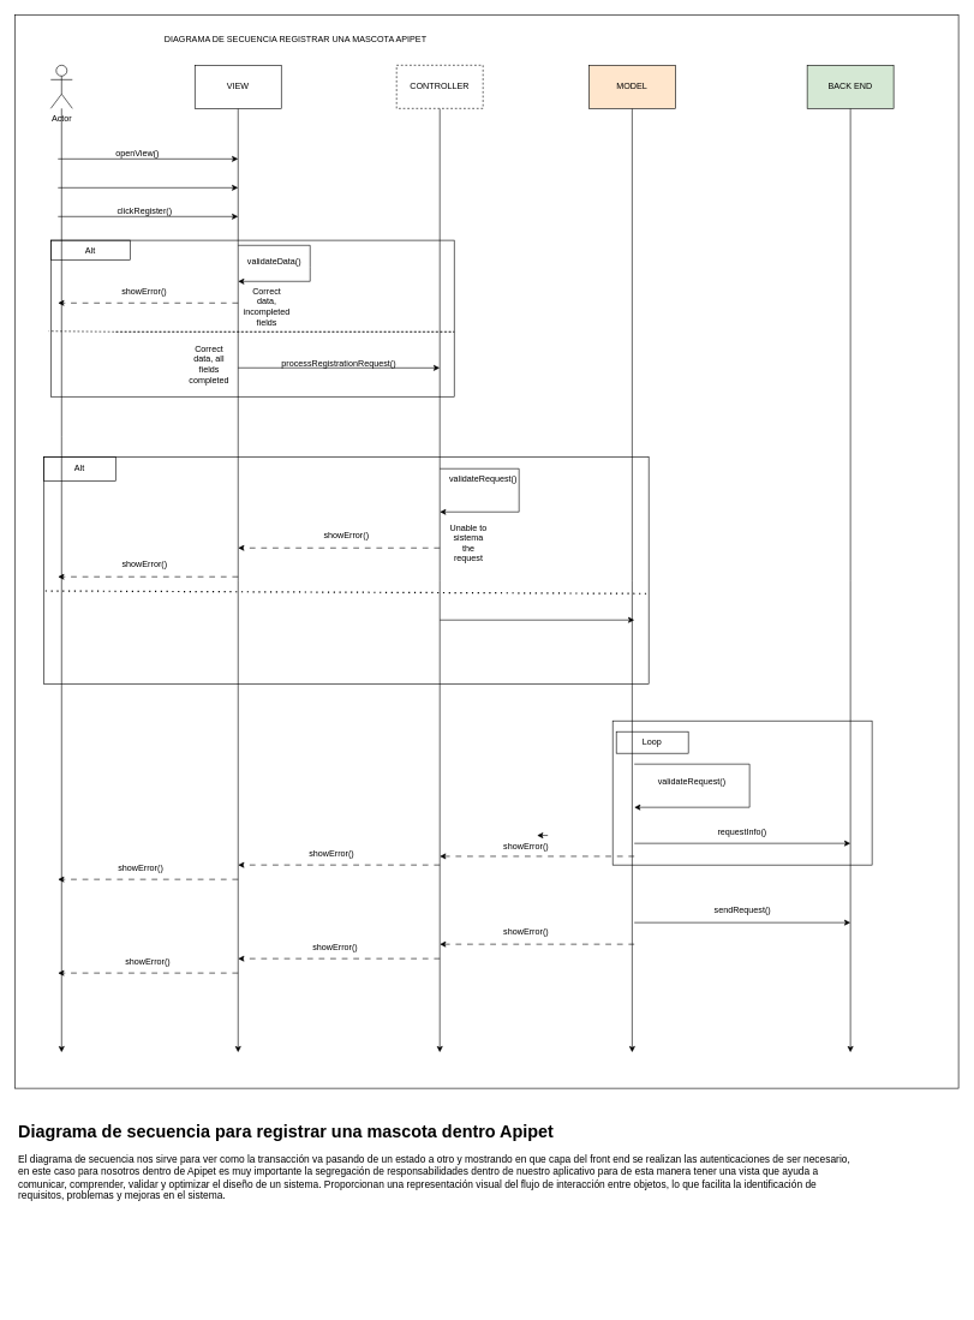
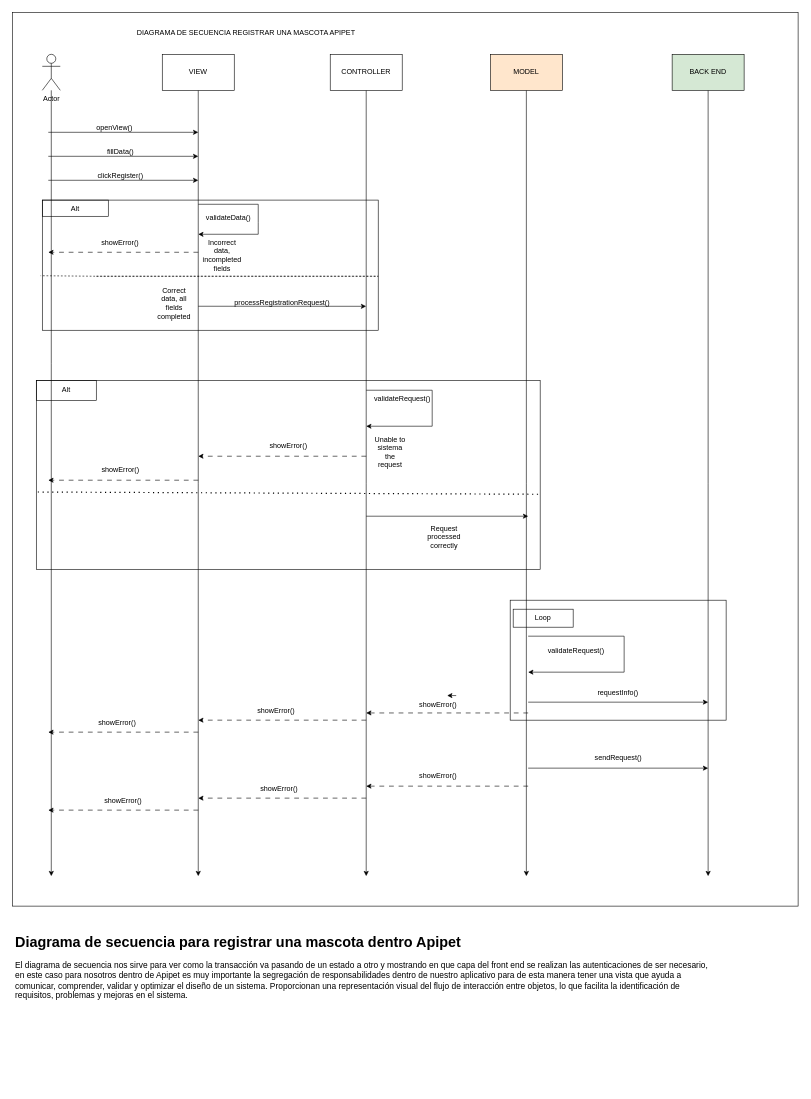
  <mxCell id="0" />
  <mxCell id="1" parent="0" />
  <mxCell id="2" style="edgeStyle=orthogonalEdgeStyle;rounded=0;orthogonalLoop=1;jettySize=auto;html=1;" edge="1" parent="1" source="3"><mxGeometry relative="1" as="geometry"><mxPoint x="85" y="1460" as="targetPoint" /><Array as="points"><mxPoint x="85" y="605" /><mxPoint x="85" y="605" /></Array></mxGeometry></mxCell>
  <mxCell id="3" value="Actor" style="shape=umlActor;verticalLabelPosition=bottom;verticalAlign=top;html=1;outlineConnect=0;" vertex="1" parent="1"><mxGeometry x="70" y="90" width="30" height="60" as="geometry" /></mxCell>
  <mxCell id="4" style="edgeStyle=orthogonalEdgeStyle;rounded=0;orthogonalLoop=1;jettySize=auto;html=1;" edge="1" parent="1" source="5"><mxGeometry relative="1" as="geometry"><mxPoint x="330" y="1460" as="targetPoint" /></mxGeometry></mxCell>
  <mxCell id="5" value="VIEW" style="rounded=0;whiteSpace=wrap;html=1;" vertex="1" parent="1"><mxGeometry x="270" y="90" width="120" height="60" as="geometry" /></mxCell>
  <mxCell id="6" style="edgeStyle=orthogonalEdgeStyle;rounded=0;orthogonalLoop=1;jettySize=auto;html=1;" edge="1" parent="1" source="7"><mxGeometry relative="1" as="geometry"><mxPoint x="610" y="1460" as="targetPoint" /></mxGeometry></mxCell>
- <mxCell id="7" value="CONTROLLER" style="rounded=0;whiteSpace=wrap;html=1;dashed=1;" vertex="1" parent="1"><mxGeometry x="550" y="90" width="120" height="60" as="geometry" /></mxCell>
+ <mxCell id="7" value="CONTROLLER" style="rounded=0;whiteSpace=wrap;html=1;" vertex="1" parent="1"><mxGeometry x="550" y="90" width="120" height="60" as="geometry" /></mxCell>
  <mxCell id="8" style="edgeStyle=orthogonalEdgeStyle;rounded=0;orthogonalLoop=1;jettySize=auto;html=1;" edge="1" parent="1" source="9"><mxGeometry relative="1" as="geometry"><mxPoint x="877" y="1460" as="targetPoint" /></mxGeometry></mxCell>
  <mxCell id="9" value="MODEL" style="rounded=0;whiteSpace=wrap;html=1;fillColor=#ffe6cc;" vertex="1" parent="1"><mxGeometry x="817" y="90" width="120" height="60" as="geometry" /></mxCell>
  <mxCell id="10" style="edgeStyle=orthogonalEdgeStyle;rounded=0;orthogonalLoop=1;jettySize=auto;html=1;" edge="1" parent="1" source="11"><mxGeometry relative="1" as="geometry"><mxPoint x="1180" y="1460" as="targetPoint" /></mxGeometry></mxCell>
  <mxCell id="11" value="BACK END" style="rounded=0;whiteSpace=wrap;html=1;fillColor=#d5e8d4;" vertex="1" parent="1"><mxGeometry x="1120" y="90" width="120" height="60" as="geometry" /></mxCell>
  <mxCell id="12" value="" style="endArrow=classic;html=1;rounded=0;" edge="1" parent="1"><mxGeometry width="50" height="50" relative="1" as="geometry"><mxPoint x="80" y="220" as="sourcePoint" /><mxPoint x="330" y="220" as="targetPoint" /></mxGeometry></mxCell>
  <mxCell id="13" value="openView()" style="text;html=1;align=center;verticalAlign=middle;resizable=0;points=[];autosize=1;strokeColor=none;fillColor=none;" vertex="1" parent="1"><mxGeometry x="150" y="198" width="80" height="30" as="geometry" /></mxCell>
  <mxCell id="14" value="" style="endArrow=classic;html=1;rounded=0;" edge="1" parent="1"><mxGeometry width="50" height="50" relative="1" as="geometry"><mxPoint x="80" y="260" as="sourcePoint" /><mxPoint x="330" y="260" as="targetPoint" /></mxGeometry></mxCell>
+ <mxCell id="15" value="fillData()" style="text;html=1;align=center;verticalAlign=middle;resizable=0;points=[];autosize=1;strokeColor=none;fillColor=none;" vertex="1" parent="1"><mxGeometry x="165" y="238" width="70" height="30" as="geometry" /></mxCell>
  <mxCell id="16" value="" style="endArrow=classic;html=1;rounded=0;" edge="1" parent="1"><mxGeometry width="50" height="50" relative="1" as="geometry"><mxPoint x="80" y="300" as="sourcePoint" /><mxPoint x="330" y="300" as="targetPoint" /></mxGeometry></mxCell>
  <mxCell id="17" value="clickRegister()" style="text;html=1;align=center;verticalAlign=middle;resizable=0;points=[];autosize=1;strokeColor=none;fillColor=none;" vertex="1" parent="1"><mxGeometry x="150" y="278" width="100" height="30" as="geometry" /></mxCell>
  <mxCell id="18" value="" style="endArrow=classic;html=1;rounded=0;" edge="1" parent="1"><mxGeometry width="50" height="50" relative="1" as="geometry"><mxPoint x="330" y="340" as="sourcePoint" /><mxPoint x="330" y="390" as="targetPoint" /><Array as="points"><mxPoint x="430" y="340" /><mxPoint x="430" y="370" /><mxPoint x="430" y="390" /></Array></mxGeometry></mxCell>
  <mxCell id="19" value="validateData()" style="text;html=1;align=center;verticalAlign=middle;resizable=0;points=[];autosize=1;strokeColor=none;fillColor=none;" vertex="1" parent="1"><mxGeometry x="330" y="348" width="100" height="30" as="geometry" /></mxCell>
  <mxCell id="20" value="" style="rounded=0;whiteSpace=wrap;html=1;fillColor=none;" vertex="1" parent="1"><mxGeometry x="70" y="333" width="560" height="217" as="geometry" /></mxCell>
  <mxCell id="21" value="Alt" style="rounded=0;whiteSpace=wrap;html=1;fillColor=none;" vertex="1" parent="1"><mxGeometry x="70" y="333" width="110" height="27" as="geometry" /></mxCell>
  <mxCell id="22" value="" style="endArrow=none;html=1;rounded=0;entryX=-0.005;entryY=0.581;entryDx=0;entryDy=0;entryPerimeter=0;dashed=1;" edge="1" parent="1" target="20"><mxGeometry width="50" height="50" relative="1" as="geometry"><mxPoint x="160" y="460" as="sourcePoint" /><mxPoint x="210" y="410" as="targetPoint" /><Array as="points"><mxPoint x="360" y="460" /><mxPoint x="630" y="460" /><mxPoint x="160" y="460" /></Array></mxGeometry></mxCell>
  <mxCell id="23" value="" style="endArrow=classic;html=1;rounded=0;dashed=1;dashPattern=8 8;" edge="1" parent="1"><mxGeometry width="50" height="50" relative="1" as="geometry"><mxPoint x="330" y="420" as="sourcePoint" /><mxPoint x="80" y="420" as="targetPoint" /></mxGeometry></mxCell>
  <mxCell id="24" value="Correct data, all fields completed" style="text;html=1;strokeColor=none;fillColor=none;align=center;verticalAlign=middle;whiteSpace=wrap;rounded=0;" vertex="1" parent="1"><mxGeometry x="260" y="490" width="60" height="30" as="geometry" /></mxCell>
- <mxCell id="25" value="Correct data, incompleted fields" style="text;html=1;strokeColor=none;fillColor=none;align=center;verticalAlign=middle;whiteSpace=wrap;rounded=0;" vertex="1" parent="1"><mxGeometry x="340" y="410" width="60" height="30" as="geometry" /></mxCell>
+ <mxCell id="25" value="Incorrect data, incompleted fields" style="text;html=1;strokeColor=none;fillColor=none;align=center;verticalAlign=middle;whiteSpace=wrap;rounded=0;" vertex="1" parent="1"><mxGeometry x="340" y="410" width="60" height="30" as="geometry" /></mxCell>
  <mxCell id="26" value="showError()" style="text;html=1;strokeColor=none;fillColor=none;align=center;verticalAlign=middle;whiteSpace=wrap;rounded=0;" vertex="1" parent="1"><mxGeometry x="170" y="390" width="60" height="30" as="geometry" /></mxCell>
  <mxCell id="27" value="" style="endArrow=classic;html=1;rounded=0;entryX=0.964;entryY=0.816;entryDx=0;entryDy=0;entryPerimeter=0;" edge="1" parent="1" target="20"><mxGeometry width="50" height="50" relative="1" as="geometry"><mxPoint x="330" y="510" as="sourcePoint" /><mxPoint x="580" y="510" as="targetPoint" /></mxGeometry></mxCell>
  <mxCell id="28" value="processRegistrationRequest()" style="text;html=1;strokeColor=none;fillColor=none;align=center;verticalAlign=middle;whiteSpace=wrap;rounded=0;" vertex="1" parent="1"><mxGeometry x="440" y="490" width="60" height="30" as="geometry" /></mxCell>
  <mxCell id="29" value="" style="endArrow=classic;html=1;rounded=0;" edge="1" parent="1"><mxGeometry width="50" height="50" relative="1" as="geometry"><mxPoint x="610" y="650" as="sourcePoint" /><mxPoint x="610" y="710" as="targetPoint" /><Array as="points"><mxPoint x="720" y="650" /><mxPoint x="720" y="710" /></Array></mxGeometry></mxCell>
  <mxCell id="30" value="validateRequest()" style="text;html=1;align=center;verticalAlign=middle;resizable=0;points=[];autosize=1;strokeColor=none;fillColor=none;" vertex="1" parent="1"><mxGeometry x="610" y="650" width="120" height="30" as="geometry" /></mxCell>
  <mxCell id="31" value="Alt" style="rounded=0;whiteSpace=wrap;html=1;fillColor=none;" vertex="1" parent="1"><mxGeometry x="60" y="633.5" width="100" height="33.5" as="geometry" /></mxCell>
  <mxCell id="32" value="Unable to sistema the request" style="text;html=1;strokeColor=none;fillColor=none;align=center;verticalAlign=middle;whiteSpace=wrap;rounded=0;" vertex="1" parent="1"><mxGeometry x="620" y="738" width="60" height="30" as="geometry" /></mxCell>
  <mxCell id="33" value="" style="endArrow=classic;html=1;rounded=0;dashed=1;dashPattern=8 8;" edge="1" parent="1"><mxGeometry width="50" height="50" relative="1" as="geometry"><mxPoint x="610" y="760" as="sourcePoint" /><mxPoint x="330" y="760" as="targetPoint" /></mxGeometry></mxCell>
  <mxCell id="34" value="" style="rounded=0;whiteSpace=wrap;html=1;fillColor=none;" vertex="1" parent="1"><mxGeometry x="60" y="633.5" width="840" height="315" as="geometry" /></mxCell>
  <mxCell id="35" value="" style="endArrow=classic;html=1;rounded=0;dashed=1;dashPattern=8 8;" edge="1" parent="1"><mxGeometry width="50" height="50" relative="1" as="geometry"><mxPoint x="330" y="800" as="sourcePoint" /><mxPoint x="80" y="800" as="targetPoint" /></mxGeometry></mxCell>
  <mxCell id="36" value="" style="endArrow=none;dashed=1;html=1;dashPattern=1 3;strokeWidth=2;rounded=0;exitX=0.003;exitY=0.591;exitDx=0;exitDy=0;exitPerimeter=0;entryX=1;entryY=0.603;entryDx=0;entryDy=0;entryPerimeter=0;" edge="1" parent="1" source="34" target="34"><mxGeometry width="50" height="50" relative="1" as="geometry"><mxPoint x="770" y="800" as="sourcePoint" /><mxPoint x="820" y="750" as="targetPoint" /></mxGeometry></mxCell>
+ <mxCell id="37" value="Request processed correctly" style="text;html=1;strokeColor=none;fillColor=none;align=center;verticalAlign=middle;whiteSpace=wrap;rounded=0;" vertex="1" parent="1"><mxGeometry x="710" y="880" width="60" height="30" as="geometry" /></mxCell>
  <mxCell id="38" value="" style="endArrow=classic;html=1;rounded=0;" edge="1" parent="1"><mxGeometry width="50" height="50" relative="1" as="geometry"><mxPoint x="610" y="860" as="sourcePoint" /><mxPoint x="880" y="860" as="targetPoint" /></mxGeometry></mxCell>
  <mxCell id="39" value="showError()" style="text;html=1;align=center;verticalAlign=middle;resizable=0;points=[];autosize=1;strokeColor=none;fillColor=none;" vertex="1" parent="1"><mxGeometry x="435" y="728" width="90" height="30" as="geometry" /></mxCell>
  <mxCell id="40" value="showError()" style="text;html=1;align=center;verticalAlign=middle;resizable=0;points=[];autosize=1;strokeColor=none;fillColor=none;" vertex="1" parent="1"><mxGeometry x="155" y="768" width="90" height="30" as="geometry" /></mxCell>
  <mxCell id="41" value="" style="endArrow=classic;html=1;rounded=0;" edge="1" parent="1"><mxGeometry width="50" height="50" relative="1" as="geometry"><mxPoint x="880" y="1060" as="sourcePoint" /><mxPoint x="880" y="1120" as="targetPoint" /><Array as="points"><mxPoint x="1040" y="1060" /><mxPoint x="1040" y="1120" /></Array></mxGeometry></mxCell>
  <mxCell id="42" value="validateRequest()" style="text;html=1;strokeColor=none;fillColor=none;align=center;verticalAlign=middle;whiteSpace=wrap;rounded=0;" vertex="1" parent="1"><mxGeometry x="930" y="1070" width="60" height="30" as="geometry" /></mxCell>
  <mxCell id="43" value="" style="rounded=0;whiteSpace=wrap;html=1;fillColor=none;" vertex="1" parent="1"><mxGeometry x="850" y="1000" width="360" height="200" as="geometry" /></mxCell>
  <mxCell id="44" value="Loop" style="rounded=0;whiteSpace=wrap;html=1;fillColor=none;" vertex="1" parent="1"><mxGeometry x="855" y="1015" width="100" height="30" as="geometry" /></mxCell>
  <mxCell id="45" value="" style="endArrow=classic;html=1;rounded=0;" edge="1" parent="1"><mxGeometry width="50" height="50" relative="1" as="geometry"><mxPoint x="880" y="1170" as="sourcePoint" /><mxPoint x="1180" y="1170" as="targetPoint" /></mxGeometry></mxCell>
  <mxCell id="46" value="requestInfo()" style="text;html=1;strokeColor=none;fillColor=none;align=center;verticalAlign=middle;whiteSpace=wrap;rounded=0;" vertex="1" parent="1"><mxGeometry x="1000" y="1140" width="60" height="30" as="geometry" /></mxCell>
  <mxCell id="47" value="" style="endArrow=classic;html=1;rounded=0;dashed=1;dashPattern=8 8;" edge="1" parent="1"><mxGeometry width="50" height="50" relative="1" as="geometry"><mxPoint x="880" y="1188" as="sourcePoint" /><mxPoint x="610" y="1188" as="targetPoint" /></mxGeometry></mxCell>
  <mxCell id="48" value="" style="endArrow=classic;html=1;rounded=0;dashed=1;dashPattern=8 8;" edge="1" parent="1"><mxGeometry width="50" height="50" relative="1" as="geometry"><mxPoint x="610" y="1200" as="sourcePoint" /><mxPoint x="330" y="1200" as="targetPoint" /></mxGeometry></mxCell>
  <mxCell id="49" value="" style="endArrow=classic;html=1;rounded=0;dashed=1;dashPattern=8 8;" edge="1" parent="1"><mxGeometry width="50" height="50" relative="1" as="geometry"><mxPoint x="330" y="1220" as="sourcePoint" /><mxPoint x="80" y="1220" as="targetPoint" /></mxGeometry></mxCell>
  <mxCell id="50" value="showError()" style="text;html=1;strokeColor=none;fillColor=none;align=center;verticalAlign=middle;whiteSpace=wrap;rounded=0;" vertex="1" parent="1"><mxGeometry x="700" y="1159" width="60" height="30" as="geometry" /></mxCell>
  <mxCell id="51" value="showError()" style="text;html=1;strokeColor=none;fillColor=none;align=center;verticalAlign=middle;whiteSpace=wrap;rounded=0;" vertex="1" parent="1"><mxGeometry x="165" y="1189" width="60" height="30" as="geometry" /></mxCell>
  <mxCell id="52" value="" style="endArrow=classic;html=1;rounded=0;" edge="1" parent="1"><mxGeometry width="50" height="50" relative="1" as="geometry"><mxPoint x="880" y="1280" as="sourcePoint" /><mxPoint x="1180" y="1280" as="targetPoint" /></mxGeometry></mxCell>
  <mxCell id="53" value="sendRequest()" style="text;html=1;align=center;verticalAlign=middle;resizable=0;points=[];autosize=1;strokeColor=none;fillColor=none;" vertex="1" parent="1"><mxGeometry x="980" y="1248" width="100" height="30" as="geometry" /></mxCell>
  <mxCell id="54" value="" style="endArrow=classic;html=1;rounded=0;dashed=1;dashPattern=8 8;" edge="1" parent="1"><mxGeometry width="50" height="50" relative="1" as="geometry"><mxPoint x="880" y="1310" as="sourcePoint" /><mxPoint x="610" y="1310" as="targetPoint" /></mxGeometry></mxCell>
  <mxCell id="55" value="" style="endArrow=classic;html=1;rounded=0;dashed=1;dashPattern=8 8;" edge="1" parent="1"><mxGeometry width="50" height="50" relative="1" as="geometry"><mxPoint x="610" y="1330" as="sourcePoint" /><mxPoint x="330" y="1330" as="targetPoint" /></mxGeometry></mxCell>
  <mxCell id="56" value="" style="endArrow=classic;html=1;rounded=0;dashed=1;dashPattern=8 8;" edge="1" parent="1"><mxGeometry width="50" height="50" relative="1" as="geometry"><mxPoint x="330" y="1350" as="sourcePoint" /><mxPoint x="80" y="1350" as="targetPoint" /></mxGeometry></mxCell>
  <mxCell id="57" value="showError()" style="text;html=1;strokeColor=none;fillColor=none;align=center;verticalAlign=middle;whiteSpace=wrap;rounded=0;" vertex="1" parent="1"><mxGeometry x="175" y="1320" width="60" height="30" as="geometry" /></mxCell>
  <mxCell id="58" value="showError()" style="text;html=1;strokeColor=none;fillColor=none;align=center;verticalAlign=middle;whiteSpace=wrap;rounded=0;" vertex="1" parent="1"><mxGeometry x="430" y="1170" width="60" height="30" as="geometry" /></mxCell>
  <mxCell id="59" value="showError()" style="text;html=1;strokeColor=none;fillColor=none;align=center;verticalAlign=middle;whiteSpace=wrap;rounded=0;" vertex="1" parent="1"><mxGeometry x="435" y="1300" width="60" height="30" as="geometry" /></mxCell>
  <mxCell id="60" style="edgeStyle=orthogonalEdgeStyle;rounded=0;orthogonalLoop=1;jettySize=auto;html=1;exitX=1;exitY=0;exitDx=0;exitDy=0;entryX=0.75;entryY=0;entryDx=0;entryDy=0;" edge="1" parent="1" source="50" target="50"><mxGeometry relative="1" as="geometry" /></mxCell>
  <mxCell id="61" value="showError()" style="text;html=1;strokeColor=none;fillColor=none;align=center;verticalAlign=middle;whiteSpace=wrap;rounded=0;" vertex="1" parent="1"><mxGeometry x="700" y="1278" width="60" height="30" as="geometry" /></mxCell>
  <mxCell id="62" value="DIAGRAMA DE SECUENCIA REGISTRAR UNA MASCOTA APIPET" style="text;html=1;strokeColor=none;fillColor=none;align=center;verticalAlign=middle;whiteSpace=wrap;rounded=0;" vertex="1" parent="1"><mxGeometry x="60" y="40" width="700" height="30" as="geometry" /></mxCell>
  <mxCell id="63" value="" style="rounded=0;whiteSpace=wrap;html=1;fillColor=none;" vertex="1" parent="1"><mxGeometry x="20" width="1310" height="1490" as="geometry" y="20" /></mxCell>
  <mxCell id="64" value="&lt;h1&gt;Diagrama de secuencia para registrar una mascota dentro Apipet&lt;/h1&gt;&lt;p style=&quot;font-size: 14px;&quot;&gt;El diagrama de secuencia nos sirve para ver como la transacción va pasando de un estado a otro y mostrando en que capa del front end se realizan las autenticaciones de ser necesario, en este caso para nosotros dentro de Apipet es muy importante la segregación de responsabilidades dentro de nuestro aplicativo para de esta manera tener una vista que ayuda a comunicar, comprender, validar y optimizar el diseño de un sistema. Proporcionan una representación visual del flujo de interacción entre objetos, lo que facilita la identificación de requisitos, problemas y mejoras en el sistema.&lt;/p&gt;" style="text;html=1;strokeColor=none;fillColor=none;spacing=5;spacingTop=-20;whiteSpace=wrap;overflow=hidden;rounded=0;" vertex="1" parent="1"><mxGeometry x="20" y="1550" width="1179" height="260" as="geometry" /></mxCell>
